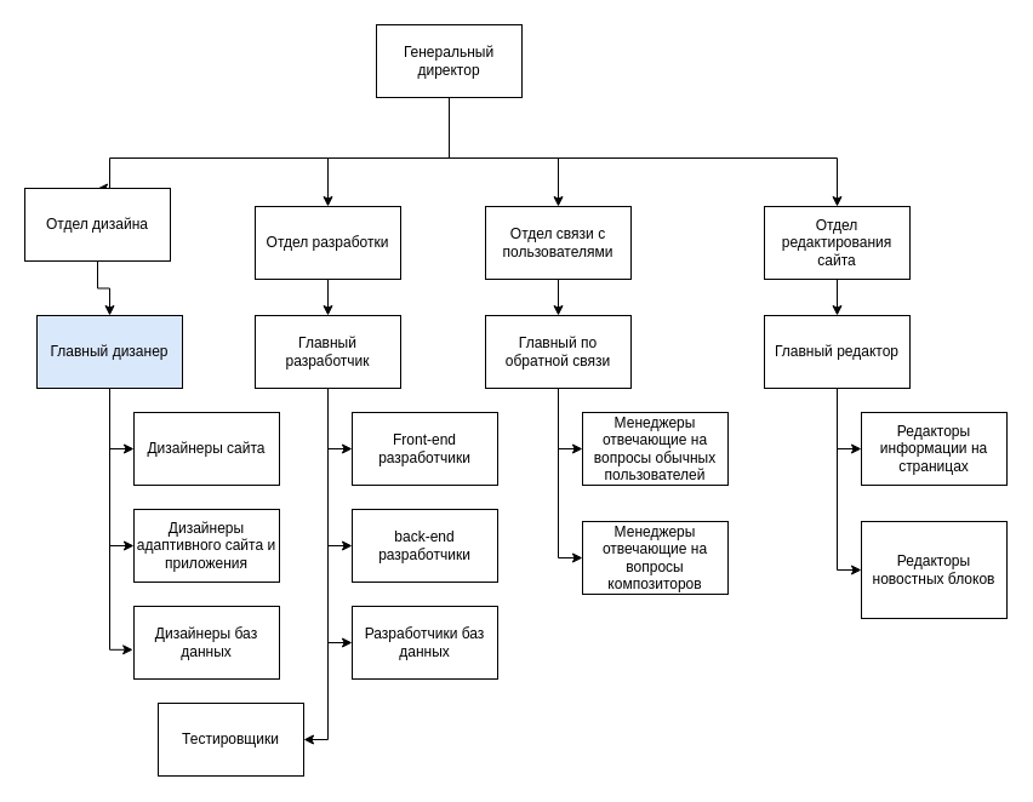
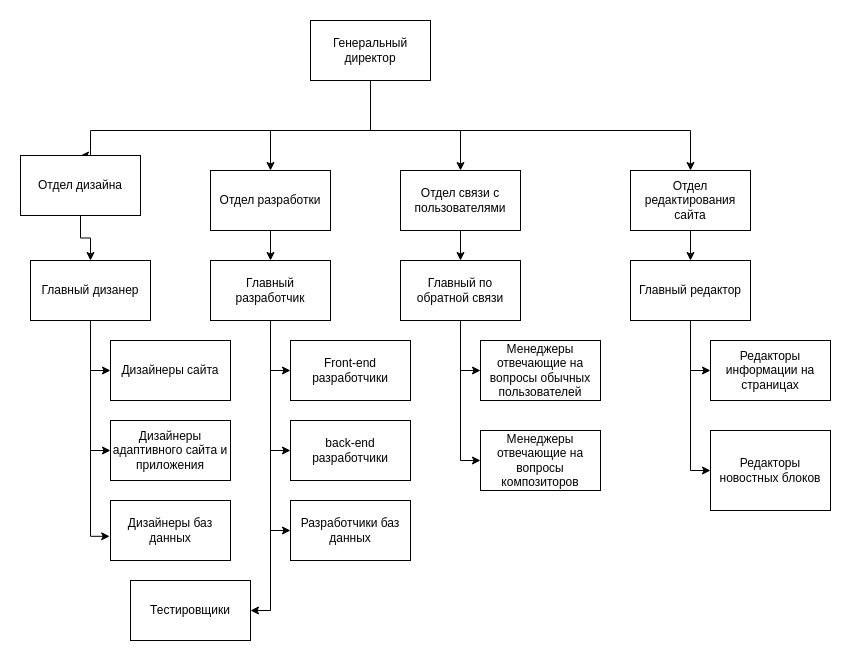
  <mxCell id="0" />
  <mxCell id="1" parent="0" />
  <mxCell id="2" style="edgeStyle=orthogonalEdgeStyle;rounded=0;orthogonalLoop=1;jettySize=auto;html=1;entryX=0.5;entryY=0;entryDx=0;entryDy=0;" edge="1" parent="1" source="6" target="23"><mxGeometry relative="1" as="geometry"><Array as="points"><mxPoint x="370" y="130" /><mxPoint x="270" y="130" /></Array></mxGeometry></mxCell>
  <mxCell id="3" style="edgeStyle=orthogonalEdgeStyle;rounded=0;orthogonalLoop=1;jettySize=auto;html=1;" edge="1" parent="1" source="6" target="21"><mxGeometry relative="1" as="geometry"><Array as="points"><mxPoint x="370" y="130" /><mxPoint x="460" y="130" /></Array></mxGeometry></mxCell>
  <mxCell id="4" style="edgeStyle=orthogonalEdgeStyle;rounded=0;orthogonalLoop=1;jettySize=auto;html=1;" edge="1" parent="1" source="6" target="19"><mxGeometry relative="1" as="geometry"><Array as="points"><mxPoint x="370" y="130" /><mxPoint x="690" y="130" /></Array></mxGeometry></mxCell>
  <mxCell id="5" style="edgeStyle=orthogonalEdgeStyle;rounded=0;orthogonalLoop=1;jettySize=auto;html=1;entryX=0.5;entryY=0;entryDx=0;entryDy=0;" edge="1" parent="1" source="6" target="25"><mxGeometry relative="1" as="geometry"><Array as="points"><mxPoint x="370" y="130" /><mxPoint x="90" y="130" /></Array></mxGeometry></mxCell>
  <mxCell id="6" value="Генеральный директор" style="rounded=0;whiteSpace=wrap;html=1;" vertex="1" parent="1"><mxGeometry x="310" y="20" width="120" height="60" as="geometry" /></mxCell>
  <mxCell id="7" style="edgeStyle=orthogonalEdgeStyle;rounded=0;orthogonalLoop=1;jettySize=auto;html=1;entryX=0;entryY=0.5;entryDx=0;entryDy=0;" edge="1" parent="1" source="11" target="33"><mxGeometry relative="1" as="geometry" /></mxCell>
  <mxCell id="8" style="edgeStyle=orthogonalEdgeStyle;rounded=0;orthogonalLoop=1;jettySize=auto;html=1;entryX=0;entryY=0.5;entryDx=0;entryDy=0;" edge="1" parent="1" source="11" target="34"><mxGeometry relative="1" as="geometry" /></mxCell>
  <mxCell id="9" style="edgeStyle=orthogonalEdgeStyle;rounded=0;orthogonalLoop=1;jettySize=auto;html=1;entryX=0;entryY=0.5;entryDx=0;entryDy=0;" edge="1" parent="1" source="11" target="35"><mxGeometry relative="1" as="geometry" /></mxCell>
  <mxCell id="10" style="edgeStyle=orthogonalEdgeStyle;rounded=0;orthogonalLoop=1;jettySize=auto;html=1;entryX=1;entryY=0.5;entryDx=0;entryDy=0;" edge="1" parent="1" source="11" target="40"><mxGeometry relative="1" as="geometry" /></mxCell>
  <mxCell id="11" value="Главный разработчик" style="rounded=0;whiteSpace=wrap;html=1;" vertex="1" parent="1"><mxGeometry x="210" y="260" width="120" height="60" as="geometry" /></mxCell>
  <mxCell id="12" style="edgeStyle=orthogonalEdgeStyle;rounded=0;orthogonalLoop=1;jettySize=auto;html=1;entryX=0;entryY=0.5;entryDx=0;entryDy=0;" edge="1" parent="1" source="14" target="31"><mxGeometry relative="1" as="geometry" /></mxCell>
  <mxCell id="13" style="edgeStyle=orthogonalEdgeStyle;rounded=0;orthogonalLoop=1;jettySize=auto;html=1;entryX=0;entryY=0.5;entryDx=0;entryDy=0;" edge="1" parent="1" source="14" target="32"><mxGeometry relative="1" as="geometry" /></mxCell>
  <mxCell id="14" value="Главный по обратной связи" style="rounded=0;whiteSpace=wrap;html=1;" vertex="1" parent="1"><mxGeometry x="400" y="260" width="120" height="60" as="geometry" /></mxCell>
  <mxCell id="15" style="edgeStyle=orthogonalEdgeStyle;rounded=0;orthogonalLoop=1;jettySize=auto;html=1;entryX=0;entryY=0.5;entryDx=0;entryDy=0;" edge="1" parent="1" source="17" target="29"><mxGeometry relative="1" as="geometry" /></mxCell>
  <mxCell id="16" style="edgeStyle=orthogonalEdgeStyle;rounded=0;orthogonalLoop=1;jettySize=auto;html=1;entryX=0;entryY=0.5;entryDx=0;entryDy=0;" edge="1" parent="1" source="17" target="30"><mxGeometry relative="1" as="geometry" /></mxCell>
  <mxCell id="17" value="Главный редактор" style="rounded=0;whiteSpace=wrap;html=1;" vertex="1" parent="1"><mxGeometry x="630" y="260" width="120" height="60" as="geometry" /></mxCell>
  <mxCell id="18" style="edgeStyle=orthogonalEdgeStyle;rounded=0;orthogonalLoop=1;jettySize=auto;html=1;" edge="1" parent="1" source="19" target="17"><mxGeometry relative="1" as="geometry" /></mxCell>
  <mxCell id="19" value="Отдел редактирования сайта" style="rounded=0;whiteSpace=wrap;html=1;" vertex="1" parent="1"><mxGeometry x="630" y="170" width="120" height="60" as="geometry" /></mxCell>
  <mxCell id="20" style="edgeStyle=orthogonalEdgeStyle;rounded=0;orthogonalLoop=1;jettySize=auto;html=1;entryX=0.5;entryY=0;entryDx=0;entryDy=0;" edge="1" parent="1" source="21" target="14"><mxGeometry relative="1" as="geometry" /></mxCell>
  <mxCell id="21" value="Отдел связи с пользователями" style="rounded=0;whiteSpace=wrap;html=1;" vertex="1" parent="1"><mxGeometry x="400" y="170" width="120" height="60" as="geometry" /></mxCell>
  <mxCell id="22" style="edgeStyle=orthogonalEdgeStyle;rounded=0;orthogonalLoop=1;jettySize=auto;html=1;entryX=0.5;entryY=0;entryDx=0;entryDy=0;" edge="1" parent="1" source="23" target="11"><mxGeometry relative="1" as="geometry" /></mxCell>
  <mxCell id="23" value="Отдел разработки" style="rounded=0;whiteSpace=wrap;html=1;" vertex="1" parent="1"><mxGeometry x="210" y="170" width="120" height="60" as="geometry" /></mxCell>
  <mxCell id="24" style="edgeStyle=orthogonalEdgeStyle;rounded=0;orthogonalLoop=1;jettySize=auto;html=1;entryX=0.5;entryY=0;entryDx=0;entryDy=0;" edge="1" parent="1" source="25" target="28"><mxGeometry relative="1" as="geometry" /></mxCell>
  <mxCell id="25" value="Отдел дизайна" style="rounded=0;whiteSpace=wrap;html=1;" vertex="1" parent="1"><mxGeometry x="20" y="155" width="120" height="60" as="geometry" /></mxCell>
  <mxCell id="26" style="edgeStyle=orthogonalEdgeStyle;rounded=0;orthogonalLoop=1;jettySize=auto;html=1;entryX=0;entryY=0.5;entryDx=0;entryDy=0;" edge="1" parent="1" source="28" target="36"><mxGeometry relative="1" as="geometry" /></mxCell>
  <mxCell id="27" style="edgeStyle=orthogonalEdgeStyle;rounded=0;orthogonalLoop=1;jettySize=auto;html=1;entryX=0;entryY=0.5;entryDx=0;entryDy=0;" edge="1" parent="1" source="28" target="37"><mxGeometry relative="1" as="geometry" /></mxCell>
- <mxCell id="28" value="Главный дизанер" style="rounded=0;whiteSpace=wrap;html=1;fillColor=#dae8fc;" vertex="1" parent="1"><mxGeometry x="30" y="260" width="120" height="60" as="geometry" /></mxCell>
+ <mxCell id="28" value="Главный дизанер" style="rounded=0;whiteSpace=wrap;html=1;" vertex="1" parent="1"><mxGeometry x="30" y="260" width="120" height="60" as="geometry" /></mxCell>
  <mxCell id="29" value="Редакторы информации на страницах" style="rounded=0;whiteSpace=wrap;html=1;" vertex="1" parent="1"><mxGeometry x="710" y="340" width="120" height="60" as="geometry" /></mxCell>
  <mxCell id="30" value="Редакторы новостных блоков" style="rounded=0;whiteSpace=wrap;html=1;" vertex="1" parent="1"><mxGeometry x="710" y="430" width="120" height="80" as="geometry" /></mxCell>
  <mxCell id="31" value="Менеджеры отвечающие на вопросы обычных пользователей" style="rounded=0;whiteSpace=wrap;html=1;" vertex="1" parent="1"><mxGeometry x="480" y="340" width="120" height="60" as="geometry" /></mxCell>
  <mxCell id="32" value="Менеджеры отвечающие на вопросы композиторов" style="rounded=0;whiteSpace=wrap;html=1;" vertex="1" parent="1"><mxGeometry x="480" y="430" width="120" height="60" as="geometry" /></mxCell>
  <mxCell id="33" value="Front-end разработчики" style="rounded=0;whiteSpace=wrap;html=1;" vertex="1" parent="1"><mxGeometry x="290" y="340" width="120" height="60" as="geometry" /></mxCell>
  <mxCell id="34" value="back-end разработчики" style="rounded=0;whiteSpace=wrap;html=1;" vertex="1" parent="1"><mxGeometry x="290" y="420" width="120" height="60" as="geometry" /></mxCell>
  <mxCell id="35" value="Разработчики баз данных" style="rounded=0;whiteSpace=wrap;html=1;" vertex="1" parent="1"><mxGeometry x="290" y="500" width="120" height="60" as="geometry" /></mxCell>
  <mxCell id="36" value="Дизайнеры сайта" style="rounded=0;whiteSpace=wrap;html=1;" vertex="1" parent="1"><mxGeometry x="110" y="340" width="120" height="60" as="geometry" /></mxCell>
  <mxCell id="37" value="Дизайнеры адаптивного сайта и приложения" style="rounded=0;whiteSpace=wrap;html=1;" vertex="1" parent="1"><mxGeometry x="110" y="420" width="120" height="60" as="geometry" /></mxCell>
  <mxCell id="38" value="Дизайнеры баз данных" style="rounded=0;whiteSpace=wrap;html=1;" vertex="1" parent="1"><mxGeometry x="110" y="500" width="120" height="60" as="geometry" /></mxCell>
  <mxCell id="39" style="edgeStyle=orthogonalEdgeStyle;rounded=0;orthogonalLoop=1;jettySize=auto;html=1;entryX=-0.007;entryY=0.597;entryDx=0;entryDy=0;entryPerimeter=0;" edge="1" parent="1" source="28" target="38"><mxGeometry relative="1" as="geometry" /></mxCell>
  <mxCell id="40" value="Тестировщики" style="rounded=0;whiteSpace=wrap;html=1;" vertex="1" parent="1"><mxGeometry x="130" y="580" width="120" height="60" as="geometry" /></mxCell>
